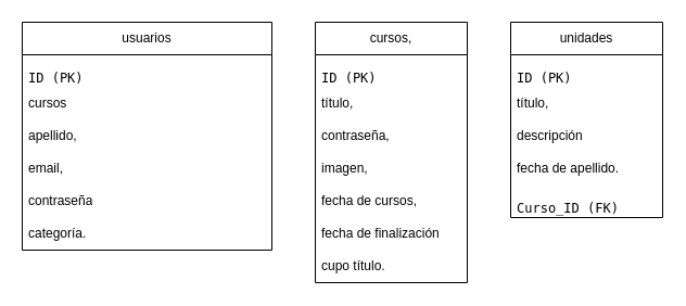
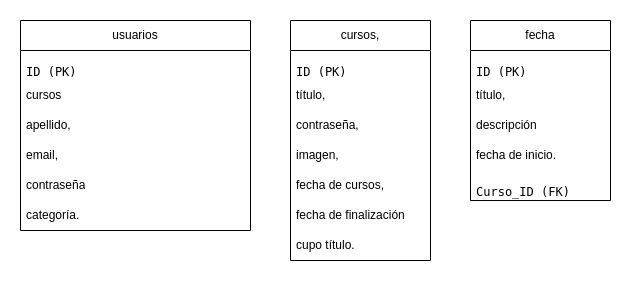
  <mxCell id="0" />
  <mxCell id="1" parent="0" />
  <mxCell id="2" value="usuarios" style="swimlane;fontStyle=0;childLayout=stackLayout;horizontal=1;startSize=30;horizontalStack=0;resizeParent=1;resizeParentMax=0;resizeLast=0;collapsible=1;marginBottom=0;whiteSpace=wrap;html=1;" vertex="1" parent="1"><mxGeometry x="20" y="20" width="230" height="210" as="geometry" /></mxCell>
  <mxCell id="3" value="&lt;pre&gt;&lt;code class=&quot;!whitespace-pre hljs language-lua&quot;&gt;ID (PK) &lt;/code&gt;&lt;/pre&gt;" style="text;strokeColor=none;fillColor=none;align=left;verticalAlign=middle;spacingLeft=4;spacingRight=4;overflow=hidden;points=[[0,0.5],[1,0.5]];portConstraint=eastwest;rotatable=0;whiteSpace=wrap;html=1;" vertex="1" parent="2"><mxGeometry y="30" width="230" height="30" as="geometry" /></mxCell>
  <mxCell id="4" value="cursos" style="text;strokeColor=none;fillColor=none;align=left;verticalAlign=middle;spacingLeft=4;spacingRight=4;overflow=hidden;points=[[0,0.5],[1,0.5]];portConstraint=eastwest;rotatable=0;whiteSpace=wrap;html=1;" vertex="1" parent="2"><mxGeometry y="60" width="230" height="30" as="geometry" /></mxCell>
  <mxCell id="5" value="apellido," style="text;strokeColor=none;fillColor=none;align=left;verticalAlign=middle;spacingLeft=4;spacingRight=4;overflow=hidden;points=[[0,0.5],[1,0.5]];portConstraint=eastwest;rotatable=0;whiteSpace=wrap;html=1;" vertex="1" parent="2"><mxGeometry y="90" width="230" height="30" as="geometry" /></mxCell>
  <mxCell id="6" value="email," style="text;strokeColor=none;fillColor=none;align=left;verticalAlign=middle;spacingLeft=4;spacingRight=4;overflow=hidden;points=[[0,0.5],[1,0.5]];portConstraint=eastwest;rotatable=0;whiteSpace=wrap;html=1;" vertex="1" parent="2"><mxGeometry y="120" width="230" height="30" as="geometry" /></mxCell>
  <mxCell id="7" value="contraseña" style="text;strokeColor=none;fillColor=none;align=left;verticalAlign=middle;spacingLeft=4;spacingRight=4;overflow=hidden;points=[[0,0.5],[1,0.5]];portConstraint=eastwest;rotatable=0;whiteSpace=wrap;html=1;" vertex="1" parent="2"><mxGeometry y="150" width="230" height="30" as="geometry" /></mxCell>
  <mxCell id="8" value="categoría." style="text;strokeColor=none;fillColor=none;align=left;verticalAlign=middle;spacingLeft=4;spacingRight=4;overflow=hidden;points=[[0,0.5],[1,0.5]];portConstraint=eastwest;rotatable=0;whiteSpace=wrap;html=1;" vertex="1" parent="2"><mxGeometry y="180" width="230" height="30" as="geometry" /></mxCell>
  <mxCell id="9" value="cursos," style="swimlane;fontStyle=0;childLayout=stackLayout;horizontal=1;startSize=30;horizontalStack=0;resizeParent=1;resizeParentMax=0;resizeLast=0;collapsible=1;marginBottom=0;whiteSpace=wrap;html=1;" vertex="1" parent="1"><mxGeometry x="290" y="20" width="140" height="240" as="geometry" /></mxCell>
  <mxCell id="10" value="&lt;pre&gt;&lt;code class=&quot;!whitespace-pre hljs language-lua&quot;&gt;ID (PK) &lt;/code&gt;&lt;/pre&gt;" style="text;strokeColor=none;fillColor=none;align=left;verticalAlign=middle;spacingLeft=4;spacingRight=4;overflow=hidden;points=[[0,0.5],[1,0.5]];portConstraint=eastwest;rotatable=0;whiteSpace=wrap;html=1;" vertex="1" parent="9"><mxGeometry y="30" width="140" height="30" as="geometry" /></mxCell>
  <mxCell id="11" value="título," style="text;strokeColor=none;fillColor=none;align=left;verticalAlign=middle;spacingLeft=4;spacingRight=4;overflow=hidden;points=[[0,0.5],[1,0.5]];portConstraint=eastwest;rotatable=0;whiteSpace=wrap;html=1;" vertex="1" parent="9"><mxGeometry y="60" width="140" height="30" as="geometry" /></mxCell>
  <mxCell id="12" value="contraseña," style="text;strokeColor=none;fillColor=none;align=left;verticalAlign=middle;spacingLeft=4;spacingRight=4;overflow=hidden;points=[[0,0.5],[1,0.5]];portConstraint=eastwest;rotatable=0;whiteSpace=wrap;html=1;" vertex="1" parent="9"><mxGeometry y="90" width="140" height="30" as="geometry" /></mxCell>
  <mxCell id="13" value="imagen," style="text;strokeColor=none;fillColor=none;align=left;verticalAlign=middle;spacingLeft=4;spacingRight=4;overflow=hidden;points=[[0,0.5],[1,0.5]];portConstraint=eastwest;rotatable=0;whiteSpace=wrap;html=1;" vertex="1" parent="9"><mxGeometry y="120" width="140" height="30" as="geometry" /></mxCell>
  <mxCell id="14" value="fecha de cursos," style="text;strokeColor=none;fillColor=none;align=left;verticalAlign=middle;spacingLeft=4;spacingRight=4;overflow=hidden;points=[[0,0.5],[1,0.5]];portConstraint=eastwest;rotatable=0;whiteSpace=wrap;html=1;" vertex="1" parent="9"><mxGeometry y="150" width="140" height="30" as="geometry" /></mxCell>
  <mxCell id="15" value="fecha de finalización" style="text;strokeColor=none;fillColor=none;align=left;verticalAlign=middle;spacingLeft=4;spacingRight=4;overflow=hidden;points=[[0,0.5],[1,0.5]];portConstraint=eastwest;rotatable=0;whiteSpace=wrap;html=1;" vertex="1" parent="9"><mxGeometry y="180" width="140" height="30" as="geometry" /></mxCell>
  <mxCell id="16" value="cupo título." style="text;strokeColor=none;fillColor=none;align=left;verticalAlign=middle;spacingLeft=4;spacingRight=4;overflow=hidden;points=[[0,0.5],[1,0.5]];portConstraint=eastwest;rotatable=0;whiteSpace=wrap;html=1;" vertex="1" parent="9"><mxGeometry y="210" width="140" height="30" as="geometry" /></mxCell>
- <mxCell id="17" value="unidades" style="swimlane;fontStyle=0;childLayout=stackLayout;horizontal=1;startSize=30;horizontalStack=0;resizeParent=1;resizeParentMax=0;resizeLast=0;collapsible=1;marginBottom=0;whiteSpace=wrap;html=1;" vertex="1" parent="1"><mxGeometry x="470" y="20" width="140" height="180" as="geometry" /></mxCell>
+ <mxCell id="17" value="fecha" style="swimlane;fontStyle=0;childLayout=stackLayout;horizontal=1;startSize=30;horizontalStack=0;resizeParent=1;resizeParentMax=0;resizeLast=0;collapsible=1;marginBottom=0;whiteSpace=wrap;html=1;" vertex="1" parent="1"><mxGeometry x="470" y="20" width="140" height="180" as="geometry" /></mxCell>
  <mxCell id="18" value="&lt;pre&gt;&lt;code class=&quot;!whitespace-pre hljs language-lua&quot;&gt;ID (PK) &lt;/code&gt;&lt;/pre&gt;" style="text;strokeColor=none;fillColor=none;align=left;verticalAlign=middle;spacingLeft=4;spacingRight=4;overflow=hidden;points=[[0,0.5],[1,0.5]];portConstraint=eastwest;rotatable=0;whiteSpace=wrap;html=1;" vertex="1" parent="17"><mxGeometry y="30" width="140" height="30" as="geometry" /></mxCell>
  <mxCell id="19" value="título," style="text;strokeColor=none;fillColor=none;align=left;verticalAlign=middle;spacingLeft=4;spacingRight=4;overflow=hidden;points=[[0,0.5],[1,0.5]];portConstraint=eastwest;rotatable=0;whiteSpace=wrap;html=1;" vertex="1" parent="17"><mxGeometry y="60" width="140" height="30" as="geometry" /></mxCell>
  <mxCell id="20" value="descripción" style="text;strokeColor=none;fillColor=none;align=left;verticalAlign=middle;spacingLeft=4;spacingRight=4;overflow=hidden;points=[[0,0.5],[1,0.5]];portConstraint=eastwest;rotatable=0;whiteSpace=wrap;html=1;" vertex="1" parent="17"><mxGeometry y="90" width="140" height="30" as="geometry" /></mxCell>
- <mxCell id="21" value="fecha de apellido." style="text;strokeColor=none;fillColor=none;align=left;verticalAlign=middle;spacingLeft=4;spacingRight=4;overflow=hidden;points=[[0,0.5],[1,0.5]];portConstraint=eastwest;rotatable=0;whiteSpace=wrap;html=1;" vertex="1" parent="17"><mxGeometry y="120" width="140" height="30" as="geometry" /></mxCell>
+ <mxCell id="21" value="fecha de inicio." style="text;strokeColor=none;fillColor=none;align=left;verticalAlign=middle;spacingLeft=4;spacingRight=4;overflow=hidden;points=[[0,0.5],[1,0.5]];portConstraint=eastwest;rotatable=0;whiteSpace=wrap;html=1;" vertex="1" parent="17"><mxGeometry y="120" width="140" height="30" as="geometry" /></mxCell>
  <mxCell id="22" value="&lt;pre&gt;&lt;code class=&quot;!whitespace-pre hljs language-lua&quot;&gt;Curso_ID (FK)&lt;/code&gt;&lt;/pre&gt;" style="text;strokeColor=none;fillColor=none;align=left;verticalAlign=middle;spacingLeft=4;spacingRight=4;overflow=hidden;points=[[0,0.5],[1,0.5]];portConstraint=eastwest;rotatable=0;whiteSpace=wrap;html=1;" vertex="1" parent="17"><mxGeometry y="150" width="140" height="30" as="geometry" /></mxCell>
